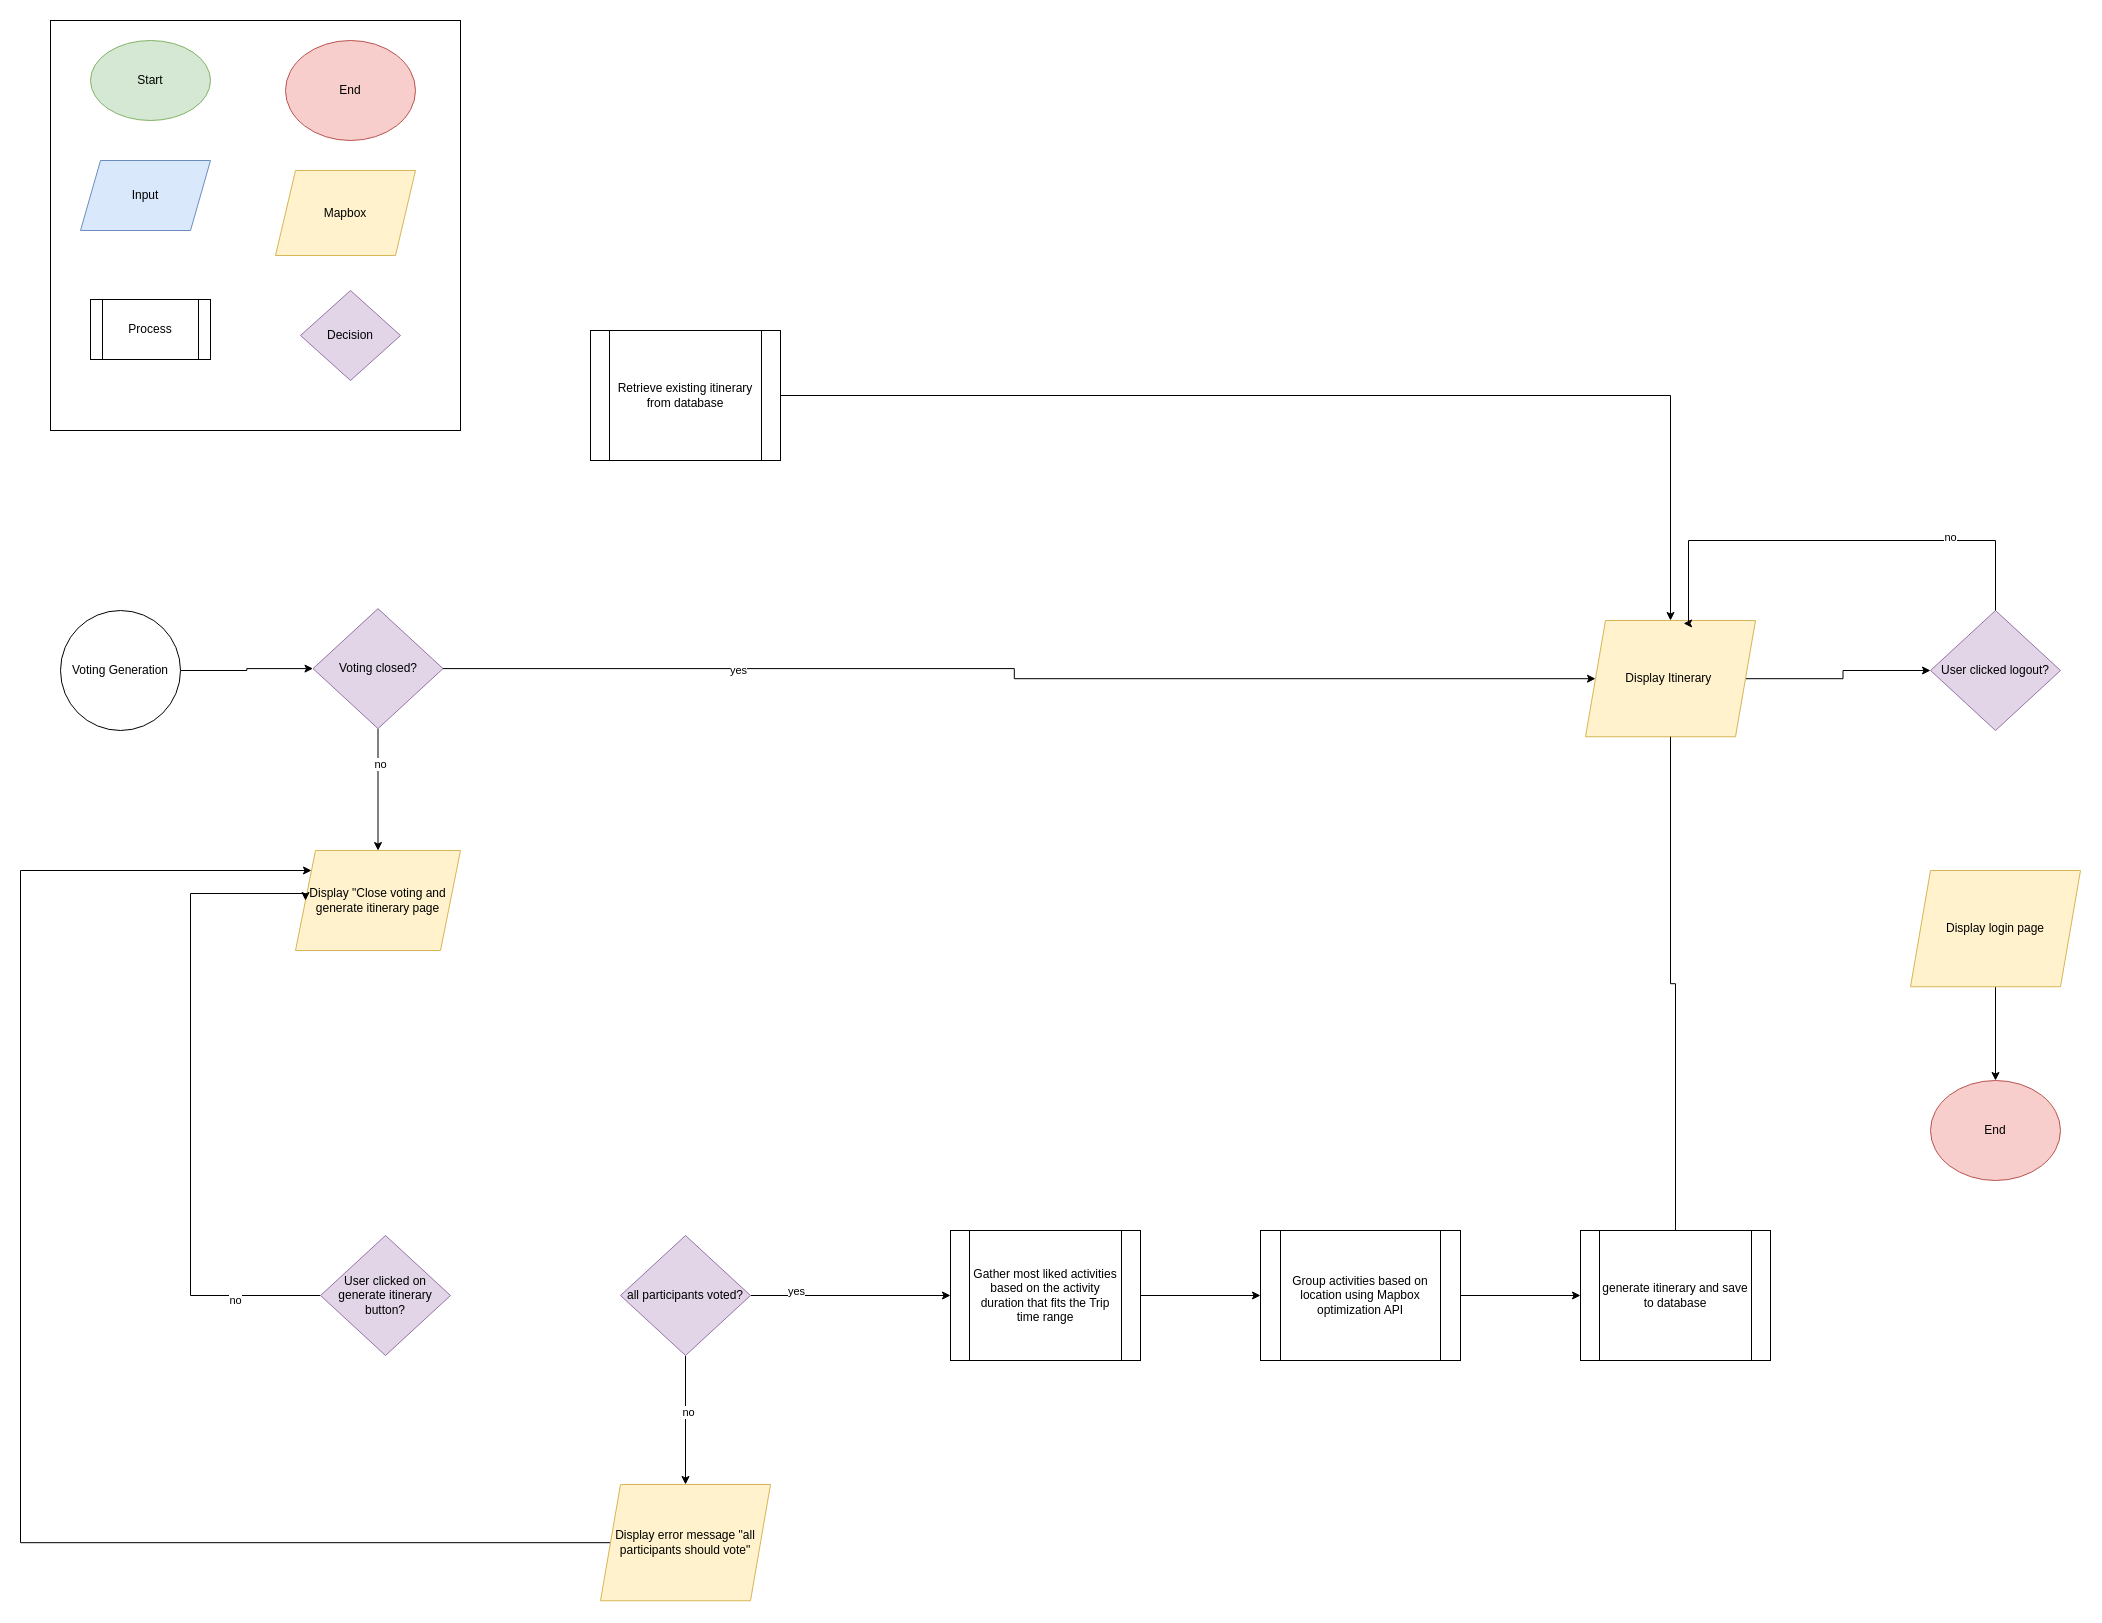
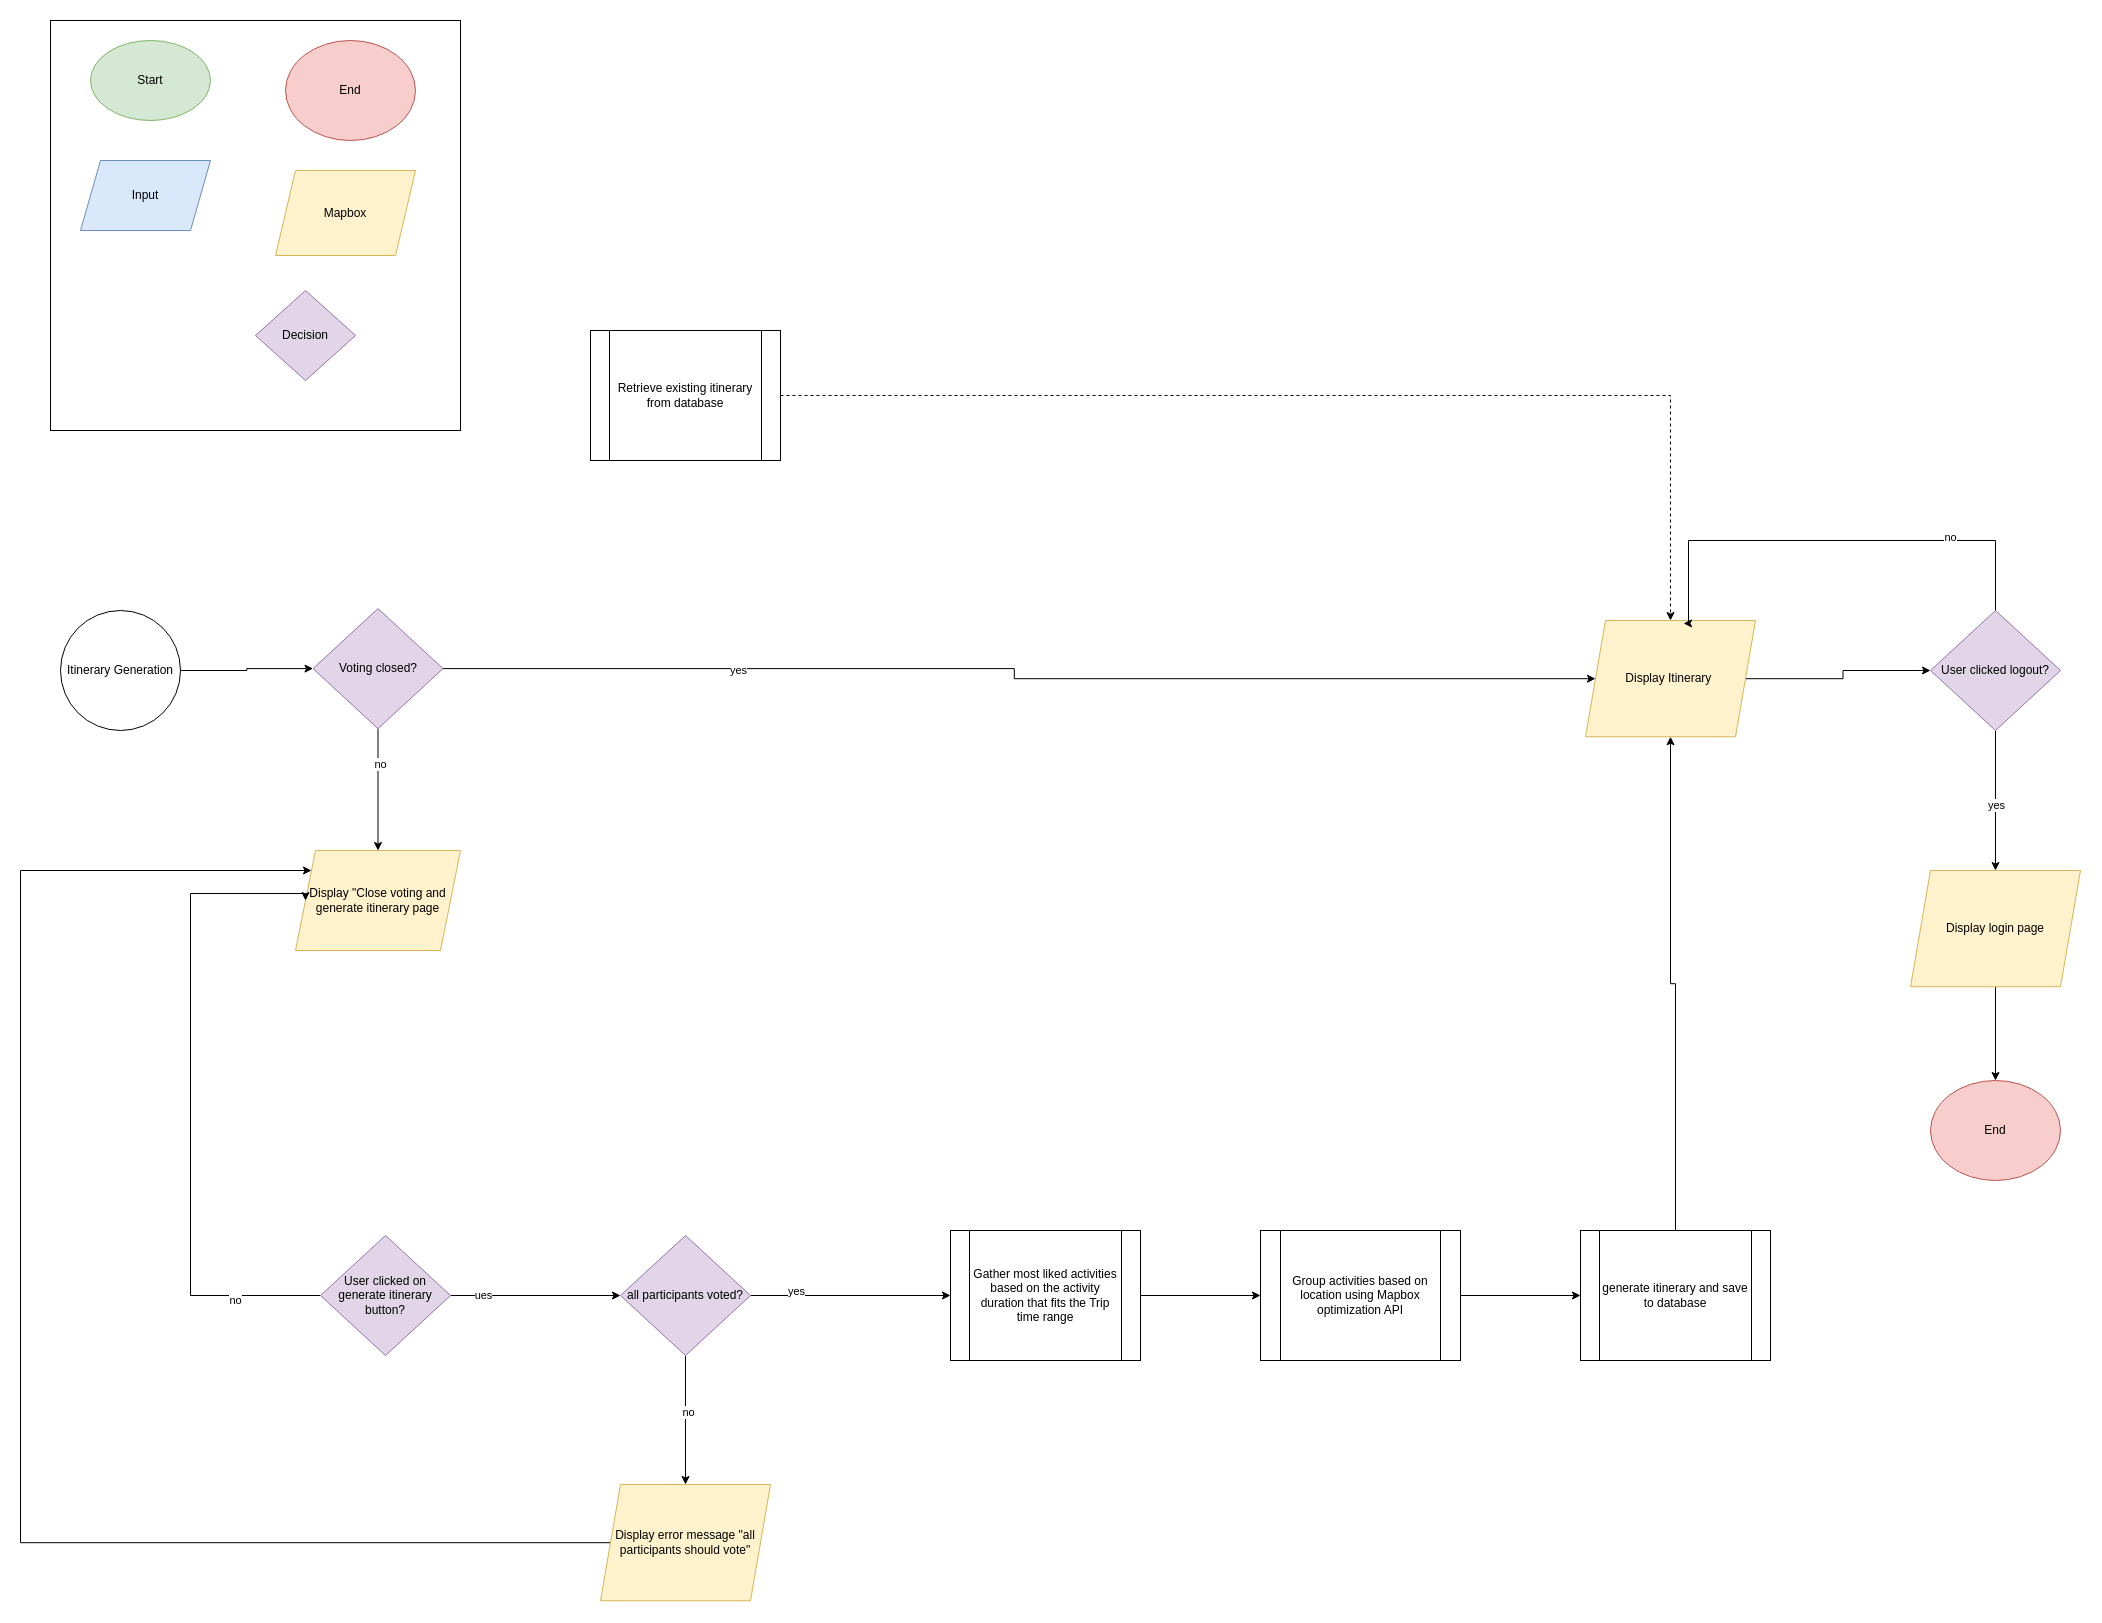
  <mxCell id="0" />
  <mxCell id="1" parent="0" />
  <mxCell id="2" value="" style="whiteSpace=wrap;html=1;aspect=fixed;" vertex="1" parent="1"><mxGeometry x="50" y="20" width="410" height="410" as="geometry" /></mxCell>
  <mxCell id="3" value="Start" style="ellipse;whiteSpace=wrap;html=1;fillColor=#d5e8d4;strokeColor=#82b366;" vertex="1" parent="1"><mxGeometry x="90" y="40" width="120" height="80" as="geometry" /></mxCell>
- <mxCell id="4" value="Decision" style="rhombus;whiteSpace=wrap;html=1;fillColor=#e1d5e7;strokeColor=#9673a6;" vertex="1" parent="1"><mxGeometry x="300" y="290" width="100" height="90" as="geometry" /></mxCell>
- <mxCell id="5" value="Process" style="shape=process;whiteSpace=wrap;html=1;backgroundOutline=1;" vertex="1" parent="1"><mxGeometry x="90" y="299" width="120" height="60" as="geometry" /></mxCell>
+ <mxCell id="4" value="Decision" style="rhombus;whiteSpace=wrap;html=1;fillColor=#e1d5e7;strokeColor=#9673a6;" vertex="1" parent="1"><mxGeometry x="255" y="290" width="100" height="90" as="geometry" /></mxCell>
  <mxCell id="6" value="Display &quot;Close voting and generate itinerary page" style="shape=parallelogram;perimeter=parallelogramPerimeter;whiteSpace=wrap;html=1;fixedSize=1;fillColor=#fff2cc;strokeColor=#d6b656;" vertex="1" parent="1"><mxGeometry x="295" y="850" width="165" height="100" as="geometry" /></mxCell>
  <mxCell id="7" value="End" style="ellipse;whiteSpace=wrap;html=1;fillColor=#f8cecc;strokeColor=#b85450;" vertex="1" parent="1"><mxGeometry x="285" y="40" width="130" height="100" as="geometry" /></mxCell>
  <mxCell id="8" value="Input" style="shape=parallelogram;perimeter=parallelogramPerimeter;whiteSpace=wrap;html=1;fixedSize=1;fillColor=#dae8fc;strokeColor=#6c8ebf;" vertex="1" parent="1"><mxGeometry x="80" y="160" width="130" height="70" as="geometry" /></mxCell>
  <mxCell id="9" style="edgeStyle=orthogonalEdgeStyle;rounded=0;orthogonalLoop=1;jettySize=auto;html=1;" edge="1" parent="1" source="10" target="15"><mxGeometry relative="1" as="geometry" /></mxCell>
- <mxCell id="10" value="Voting Generation" style="ellipse;whiteSpace=wrap;html=1;aspect=fixed;" vertex="1" parent="1"><mxGeometry x="60" y="610" width="120" height="120" as="geometry" /></mxCell>
+ <mxCell id="10" value="Itinerary Generation" style="ellipse;whiteSpace=wrap;html=1;aspect=fixed;" vertex="1" parent="1"><mxGeometry x="60" y="610" width="120" height="120" as="geometry" /></mxCell>
  <mxCell id="11" style="edgeStyle=orthogonalEdgeStyle;rounded=0;orthogonalLoop=1;jettySize=auto;html=1;" edge="1" parent="1" source="15" target="22"><mxGeometry relative="1" as="geometry" /></mxCell>
  <mxCell id="12" value="yes" style="edgeLabel;html=1;align=center;verticalAlign=middle;resizable=0;points=[];" vertex="1" connectable="0" parent="11"><mxGeometry x="-0.493" y="-1" relative="1" as="geometry"><mxPoint as="offset" /></mxGeometry></mxCell>
  <mxCell id="13" style="edgeStyle=orthogonalEdgeStyle;rounded=0;orthogonalLoop=1;jettySize=auto;html=1;" edge="1" parent="1" source="15" target="6"><mxGeometry relative="1" as="geometry" /></mxCell>
  <mxCell id="14" value="no" style="edgeLabel;html=1;align=center;verticalAlign=middle;resizable=0;points=[];" vertex="1" connectable="0" parent="13"><mxGeometry x="-0.407" y="2" relative="1" as="geometry"><mxPoint y="-1" as="offset" /></mxGeometry></mxCell>
  <mxCell id="15" value="Voting closed?" style="rhombus;whiteSpace=wrap;html=1;fillColor=#e1d5e7;strokeColor=#9673a6;" vertex="1" parent="1"><mxGeometry x="312.5" y="608.12" width="130" height="120" as="geometry" /></mxCell>
  <mxCell id="16" style="edgeStyle=orthogonalEdgeStyle;rounded=0;orthogonalLoop=1;jettySize=auto;html=1;entryX=0;entryY=0.5;entryDx=0;entryDy=0;exitX=0;exitY=0.5;exitDx=0;exitDy=0;" edge="1" parent="1" source="20" target="6"><mxGeometry relative="1" as="geometry"><Array as="points"><mxPoint x="190" y="1295" /><mxPoint x="190" y="893" /></Array></mxGeometry></mxCell>
  <mxCell id="17" value="no" style="edgeLabel;html=1;align=center;verticalAlign=middle;resizable=0;points=[];" vertex="1" connectable="0" parent="16"><mxGeometry x="-0.736" y="4" relative="1" as="geometry"><mxPoint as="offset" /></mxGeometry></mxCell>
+ <mxCell id="18" style="edgeStyle=orthogonalEdgeStyle;rounded=0;orthogonalLoop=1;jettySize=auto;html=1;" edge="1" parent="1" source="20" target="36"><mxGeometry relative="1" as="geometry" /></mxCell>
+ <mxCell id="19" value="ues" style="edgeLabel;html=1;align=center;verticalAlign=middle;resizable=0;points=[];" vertex="1" connectable="0" parent="18"><mxGeometry x="-0.619" y="1" relative="1" as="geometry"><mxPoint as="offset" /></mxGeometry></mxCell>
  <mxCell id="20" value="User clicked on generate itinerary button?" style="rhombus;whiteSpace=wrap;html=1;fillColor=#e1d5e7;strokeColor=#9673a6;" vertex="1" parent="1"><mxGeometry x="320" y="1235" width="130" height="120" as="geometry" /></mxCell>
  <mxCell id="21" style="edgeStyle=orthogonalEdgeStyle;rounded=0;orthogonalLoop=1;jettySize=auto;html=1;" edge="1" parent="1" source="22" target="41"><mxGeometry relative="1" as="geometry" /></mxCell>
  <mxCell id="22" value="Display Itinerary&amp;nbsp;" style="shape=parallelogram;perimeter=parallelogramPerimeter;whiteSpace=wrap;html=1;fixedSize=1;fillColor=#fff2cc;strokeColor=#d6b656;" vertex="1" parent="1"><mxGeometry x="1585" y="620" width="170" height="116.25" as="geometry" /></mxCell>
  <mxCell id="23" value="Mapbox" style="shape=parallelogram;perimeter=parallelogramPerimeter;whiteSpace=wrap;html=1;fixedSize=1;fillColor=#fff2cc;strokeColor=#d6b656;" vertex="1" parent="1"><mxGeometry x="275" y="170" width="140" height="85" as="geometry" /></mxCell>
  <mxCell id="24" style="edgeStyle=orthogonalEdgeStyle;rounded=0;orthogonalLoop=1;jettySize=auto;html=1;" edge="1" parent="1" source="25" target="27"><mxGeometry relative="1" as="geometry" /></mxCell>
  <mxCell id="25" value="Gather most liked activities based on the activity duration that fits the Trip time range" style="shape=process;whiteSpace=wrap;html=1;backgroundOutline=1;" vertex="1" parent="1"><mxGeometry x="950" y="1230" width="190" height="130" as="geometry" /></mxCell>
  <mxCell id="26" style="edgeStyle=orthogonalEdgeStyle;rounded=0;orthogonalLoop=1;jettySize=auto;html=1;" edge="1" parent="1" source="27" target="29"><mxGeometry relative="1" as="geometry" /></mxCell>
  <mxCell id="27" value="Group activities based on location using Mapbox optimization API" style="shape=process;whiteSpace=wrap;html=1;backgroundOutline=1;" vertex="1" parent="1"><mxGeometry x="1260" y="1230" width="200" height="130" as="geometry" /></mxCell>
- <mxCell id="28" style="edgeStyle=orthogonalEdgeStyle;rounded=0;orthogonalLoop=1;jettySize=auto;html=1;endArrow=none;" edge="1" parent="1" source="29" target="22"><mxGeometry relative="1" as="geometry" /></mxCell>
+ <mxCell id="28" style="edgeStyle=orthogonalEdgeStyle;rounded=0;orthogonalLoop=1;jettySize=auto;html=1;" edge="1" parent="1" source="29" target="22"><mxGeometry relative="1" as="geometry" /></mxCell>
  <mxCell id="29" value="generate itinerary and save to database" style="shape=process;whiteSpace=wrap;html=1;backgroundOutline=1;" vertex="1" parent="1"><mxGeometry x="1580" y="1230" width="190" height="130" as="geometry" /></mxCell>
- <mxCell id="30" style="edgeStyle=orthogonalEdgeStyle;rounded=0;orthogonalLoop=1;jettySize=auto;html=1;" edge="1" parent="1" source="31" target="22"><mxGeometry relative="1" as="geometry" /></mxCell>
+ <mxCell id="30" style="edgeStyle=orthogonalEdgeStyle;rounded=0;orthogonalLoop=1;jettySize=auto;html=1;dashed=1;" edge="1" parent="1" source="31" target="22"><mxGeometry relative="1" as="geometry" /></mxCell>
  <mxCell id="31" value="Retrieve existing itinerary from database" style="shape=process;whiteSpace=wrap;html=1;backgroundOutline=1;" vertex="1" parent="1"><mxGeometry x="590" y="330" width="190" height="130" as="geometry" /></mxCell>
  <mxCell id="32" style="edgeStyle=orthogonalEdgeStyle;rounded=0;orthogonalLoop=1;jettySize=auto;html=1;" edge="1" parent="1" source="36" target="38"><mxGeometry relative="1" as="geometry" /></mxCell>
  <mxCell id="33" value="no" style="edgeLabel;html=1;align=center;verticalAlign=middle;resizable=0;points=[];" vertex="1" connectable="0" parent="32"><mxGeometry x="-0.147" y="2" relative="1" as="geometry"><mxPoint y="1" as="offset" /></mxGeometry></mxCell>
  <mxCell id="34" style="edgeStyle=orthogonalEdgeStyle;rounded=0;orthogonalLoop=1;jettySize=auto;html=1;" edge="1" parent="1" source="36" target="25"><mxGeometry relative="1" as="geometry" /></mxCell>
  <mxCell id="35" value="yes" style="edgeLabel;html=1;align=center;verticalAlign=middle;resizable=0;points=[];" vertex="1" connectable="0" parent="34"><mxGeometry x="-0.547" y="5" relative="1" as="geometry"><mxPoint as="offset" /></mxGeometry></mxCell>
  <mxCell id="36" value="all participants voted?" style="rhombus;whiteSpace=wrap;html=1;fillColor=#e1d5e7;strokeColor=#9673a6;" vertex="1" parent="1"><mxGeometry x="620" y="1235" width="130" height="120" as="geometry" /></mxCell>
  <mxCell id="37" style="edgeStyle=orthogonalEdgeStyle;rounded=0;orthogonalLoop=1;jettySize=auto;html=1;" edge="1" parent="1" source="38" target="6"><mxGeometry relative="1" as="geometry"><Array as="points"><mxPoint x="20" y="1542" /><mxPoint x="20" y="870" /></Array></mxGeometry></mxCell>
  <mxCell id="38" value="Display error message &quot;all participants should vote&quot;" style="shape=parallelogram;perimeter=parallelogramPerimeter;whiteSpace=wrap;html=1;fixedSize=1;fillColor=#fff2cc;strokeColor=#d6b656;" vertex="1" parent="1"><mxGeometry x="600" y="1484" width="170" height="116.25" as="geometry" /></mxCell>
+ <mxCell id="39" style="edgeStyle=orthogonalEdgeStyle;rounded=0;orthogonalLoop=1;jettySize=auto;html=1;" edge="1" parent="1" source="41" target="44"><mxGeometry relative="1" as="geometry" /></mxCell>
+ <mxCell id="40" value="yes" style="edgeLabel;html=1;align=center;verticalAlign=middle;resizable=0;points=[];" vertex="1" connectable="0" parent="39"><mxGeometry x="0.061" relative="1" as="geometry"><mxPoint as="offset" /></mxGeometry></mxCell>
  <mxCell id="41" value="User clicked logout?" style="rhombus;whiteSpace=wrap;html=1;fillColor=#e1d5e7;strokeColor=#9673a6;" vertex="1" parent="1"><mxGeometry x="1930" y="610" width="130" height="120" as="geometry" /></mxCell>
  <mxCell id="42" value="End" style="ellipse;whiteSpace=wrap;html=1;fillColor=#f8cecc;strokeColor=#b85450;" vertex="1" parent="1"><mxGeometry x="1930" y="1080" width="130" height="100" as="geometry" /></mxCell>
  <mxCell id="43" style="edgeStyle=orthogonalEdgeStyle;rounded=0;orthogonalLoop=1;jettySize=auto;html=1;" edge="1" parent="1" source="44" target="42"><mxGeometry relative="1" as="geometry" /></mxCell>
  <mxCell id="44" value="Display login page" style="shape=parallelogram;perimeter=parallelogramPerimeter;whiteSpace=wrap;html=1;fixedSize=1;fillColor=#fff2cc;strokeColor=#d6b656;" vertex="1" parent="1"><mxGeometry x="1910" y="870" width="170" height="116.25" as="geometry" /></mxCell>
  <mxCell id="45" style="edgeStyle=orthogonalEdgeStyle;rounded=0;orthogonalLoop=1;jettySize=auto;html=1;entryX=0.577;entryY=0.025;entryDx=0;entryDy=0;entryPerimeter=0;" edge="1" parent="1" source="41" target="22"><mxGeometry relative="1" as="geometry"><Array as="points"><mxPoint x="1995" y="540" /><mxPoint x="1688" y="540" /></Array></mxGeometry></mxCell>
  <mxCell id="46" value="no" style="edgeLabel;html=1;align=center;verticalAlign=middle;resizable=0;points=[];" vertex="1" connectable="0" parent="45"><mxGeometry x="-0.499" y="-4" relative="1" as="geometry"><mxPoint as="offset" /></mxGeometry></mxCell>
